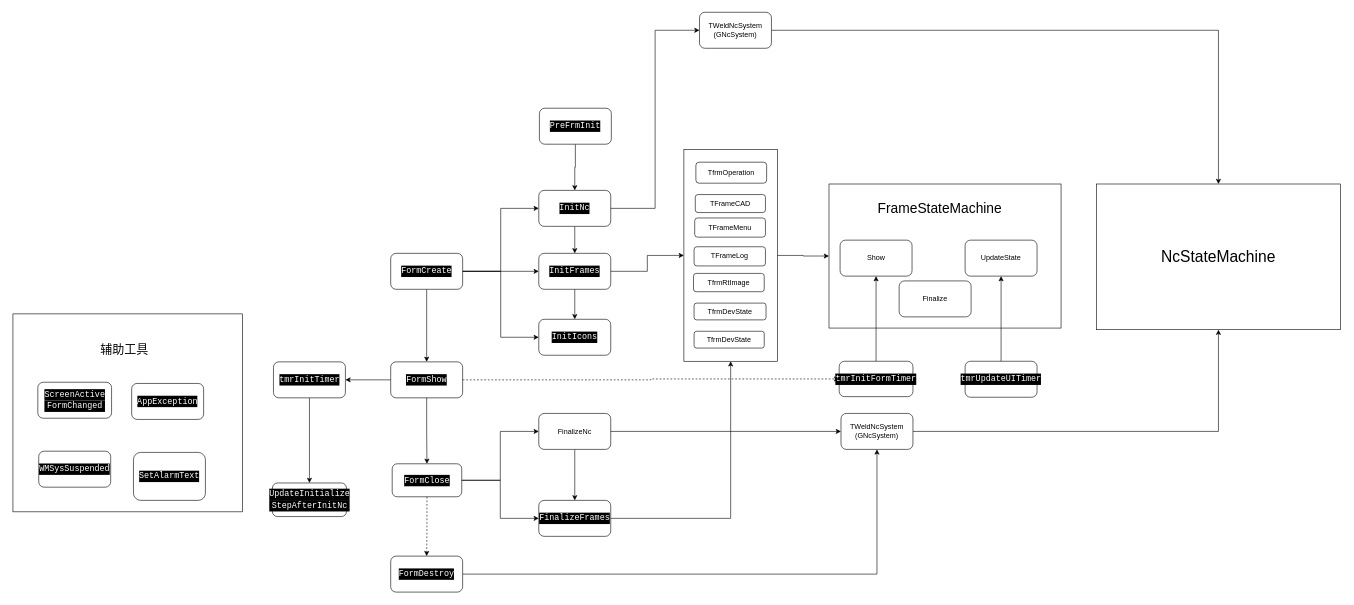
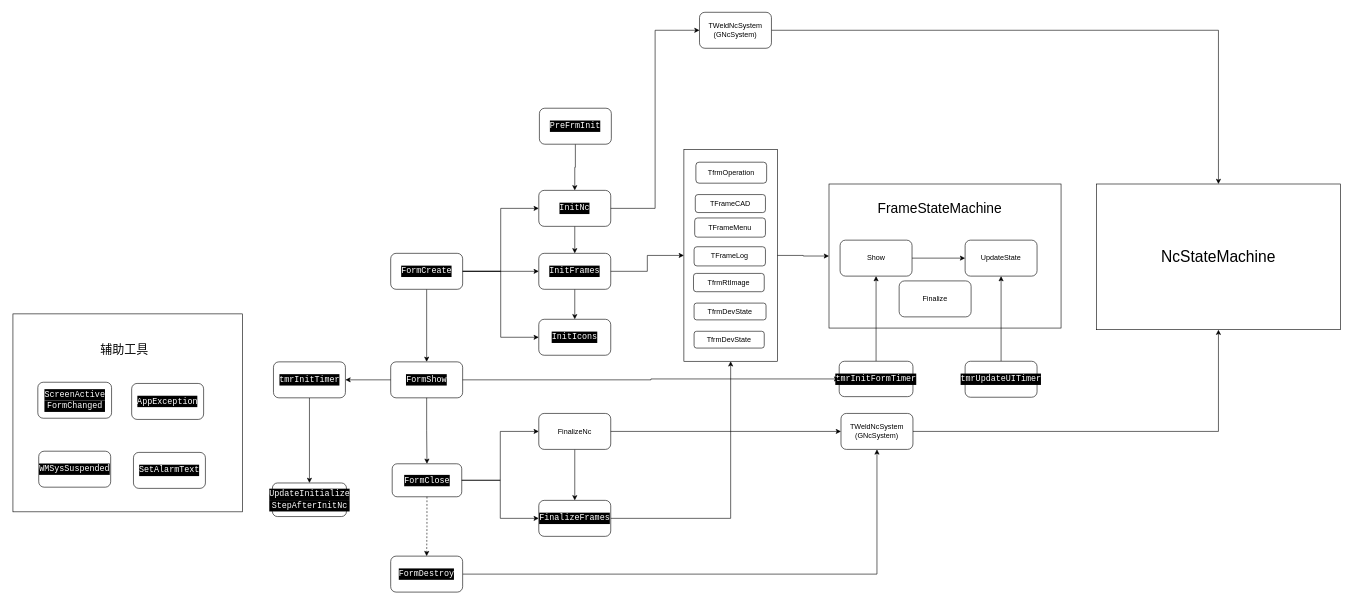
  <mxCell id="0" />
  <mxCell id="1" parent="0" />
  <mxCell id="2" value="" style="rounded=0;whiteSpace=wrap;html=1;" vertex="1" parent="1"><mxGeometry x="1381" y="306.37" width="387" height="240.25" as="geometry" /></mxCell>
  <mxCell id="3" style="edgeStyle=orthogonalEdgeStyle;rounded=0;orthogonalLoop=1;jettySize=auto;html=1;exitX=1;exitY=0.5;exitDx=0;exitDy=0;entryX=0.5;entryY=1;entryDx=0;entryDy=0;" edge="1" parent="1" source="4" target="53"><mxGeometry relative="1" as="geometry" /></mxCell>
  <mxCell id="4" value="&lt;div style=&quot;color: rgb(255, 255, 255); background-color: rgb(0, 0, 0); font-family: Consolas, &amp;quot;Courier New&amp;quot;, monospace; font-size: 14px; line-height: 19px;&quot;&gt;FormDestroy&lt;/div&gt;" style="rounded=1;whiteSpace=wrap;html=1;" vertex="1" parent="1"><mxGeometry x="650" y="927" width="120" height="60" as="geometry" /></mxCell>
  <mxCell id="5" style="edgeStyle=orthogonalEdgeStyle;rounded=0;orthogonalLoop=1;jettySize=auto;html=1;exitX=0.5;exitY=0;exitDx=0;exitDy=0;entryX=0.5;entryY=1;entryDx=0;entryDy=0;" edge="1" parent="1" source="6" target="40"><mxGeometry relative="1" as="geometry" /></mxCell>
  <mxCell id="6" value="&lt;div style=&quot;color: rgb(255, 255, 255); background-color: rgb(0, 0, 0); font-family: Consolas, &amp;quot;Courier New&amp;quot;, monospace; font-size: 14px; line-height: 19px;&quot;&gt;tmrInitFormTimer&lt;/div&gt;" style="rounded=1;whiteSpace=wrap;html=1;movable=1;resizable=1;rotatable=1;deletable=1;editable=1;locked=0;connectable=1;" vertex="1" parent="1"><mxGeometry x="1398" y="602" width="123" height="59" as="geometry" /></mxCell>
  <mxCell id="7" style="edgeStyle=orthogonalEdgeStyle;rounded=0;orthogonalLoop=1;jettySize=auto;html=1;exitX=0.5;exitY=0;exitDx=0;exitDy=0;entryX=0.5;entryY=1;entryDx=0;entryDy=0;" edge="1" parent="1" source="8" target="41"><mxGeometry relative="1" as="geometry" /></mxCell>
  <mxCell id="8" value="&lt;div style=&quot;color: rgb(255, 255, 255); background-color: rgb(0, 0, 0); font-family: Consolas, &amp;quot;Courier New&amp;quot;, monospace; font-size: 14px; line-height: 19px;&quot;&gt;tmrUpdateUITimer&lt;/div&gt;" style="rounded=1;whiteSpace=wrap;html=1;movable=1;resizable=1;rotatable=1;deletable=1;editable=1;locked=0;connectable=1;" vertex="1" parent="1"><mxGeometry x="1608" y="602" width="120" height="60" as="geometry" /></mxCell>
  <mxCell id="9" style="edgeStyle=orthogonalEdgeStyle;rounded=0;orthogonalLoop=1;jettySize=auto;html=1;exitX=0.5;exitY=1;exitDx=0;exitDy=0;entryX=0.5;entryY=0;entryDx=0;entryDy=0;" edge="1" parent="1" source="10" target="11"><mxGeometry relative="1" as="geometry" /></mxCell>
  <mxCell id="10" value="&lt;div style=&quot;color: rgb(255, 255, 255); background-color: rgb(0, 0, 0); font-family: Consolas, &amp;quot;Courier New&amp;quot;, monospace; font-size: 14px; line-height: 19px;&quot;&gt;tmrInitTimer&lt;/div&gt;" style="rounded=1;whiteSpace=wrap;html=1;movable=1;resizable=1;rotatable=1;deletable=1;editable=1;locked=0;connectable=1;" vertex="1" parent="1"><mxGeometry x="454.5" y="603" width="120" height="60" as="geometry" /></mxCell>
  <mxCell id="11" value="&lt;div style=&quot;color: rgb(255, 255, 255); background-color: rgb(0, 0, 0); font-family: Consolas, &amp;quot;Courier New&amp;quot;, monospace; font-size: 14px; line-height: 19px;&quot;&gt;UpdateInitialize&lt;/div&gt;&lt;div style=&quot;color: rgb(255, 255, 255); background-color: rgb(0, 0, 0); font-family: Consolas, &amp;quot;Courier New&amp;quot;, monospace; font-size: 14px; line-height: 19px;&quot;&gt;StepAfterInitNc&lt;/div&gt;" style="rounded=1;whiteSpace=wrap;html=1;" vertex="1" parent="1"><mxGeometry x="452.75" y="805" width="123.5" height="56" as="geometry" /></mxCell>
  <mxCell id="12" value="" style="group" vertex="1" connectable="0" parent="1"><mxGeometry x="650" y="317" width="367" height="318" as="geometry" /></mxCell>
  <mxCell id="13" style="edgeStyle=orthogonalEdgeStyle;rounded=0;orthogonalLoop=1;jettySize=auto;html=1;exitX=0.5;exitY=1;exitDx=0;exitDy=0;entryX=0.5;entryY=0;entryDx=0;entryDy=0;" edge="1" parent="12" source="14" target="19"><mxGeometry relative="1" as="geometry" /></mxCell>
  <mxCell id="14" value="&lt;div style=&quot;color: rgb(255, 255, 255); background-color: rgb(0, 0, 0); font-family: Consolas, &amp;quot;Courier New&amp;quot;, monospace; font-size: 14px; line-height: 19px;&quot;&gt;InitNc&lt;/div&gt;" style="rounded=1;whiteSpace=wrap;html=1;" vertex="1" parent="12"><mxGeometry x="247" width="120" height="60" as="geometry" /></mxCell>
  <mxCell id="15" style="edgeStyle=orthogonalEdgeStyle;rounded=0;orthogonalLoop=1;jettySize=auto;html=1;exitX=1;exitY=0.5;exitDx=0;exitDy=0;entryX=0;entryY=0.5;entryDx=0;entryDy=0;" edge="1" parent="12" source="17" target="14"><mxGeometry relative="1" as="geometry" /></mxCell>
  <mxCell id="16" style="edgeStyle=orthogonalEdgeStyle;rounded=0;orthogonalLoop=1;jettySize=auto;html=1;exitX=0.5;exitY=1;exitDx=0;exitDy=0;" edge="1" parent="12" source="17" target="23"><mxGeometry relative="1" as="geometry" /></mxCell>
  <mxCell id="17" value="&lt;div style=&quot;color: rgb(255, 255, 255); background-color: rgb(0, 0, 0); font-family: Consolas, &amp;quot;Courier New&amp;quot;, monospace; font-size: 14px; line-height: 19px;&quot;&gt;FormCreate&lt;/div&gt;" style="rounded=1;whiteSpace=wrap;html=1;" vertex="1" parent="12"><mxGeometry y="105" width="120" height="60" as="geometry" /></mxCell>
  <mxCell id="18" style="edgeStyle=orthogonalEdgeStyle;rounded=0;orthogonalLoop=1;jettySize=auto;html=1;exitX=0.5;exitY=1;exitDx=0;exitDy=0;" edge="1" parent="12" source="19" target="21"><mxGeometry relative="1" as="geometry" /></mxCell>
  <mxCell id="19" value="&lt;div style=&quot;color: rgb(255, 255, 255); background-color: rgb(0, 0, 0); font-family: Consolas, &amp;quot;Courier New&amp;quot;, monospace; font-size: 14px; line-height: 19px;&quot;&gt;InitFrames&lt;/div&gt;" style="rounded=1;whiteSpace=wrap;html=1;" vertex="1" parent="12"><mxGeometry x="247" y="105" width="120" height="60" as="geometry" /></mxCell>
  <mxCell id="20" style="edgeStyle=orthogonalEdgeStyle;rounded=0;orthogonalLoop=1;jettySize=auto;html=1;exitX=1;exitY=0.5;exitDx=0;exitDy=0;entryX=0;entryY=0.5;entryDx=0;entryDy=0;" edge="1" parent="12" source="17" target="19"><mxGeometry relative="1" as="geometry" /></mxCell>
  <mxCell id="21" value="&lt;div style=&quot;color: rgb(255, 255, 255); background-color: rgb(0, 0, 0); font-family: Consolas, &amp;quot;Courier New&amp;quot;, monospace; font-size: 14px; line-height: 19px;&quot;&gt;InitIcons&lt;/div&gt;" style="rounded=1;whiteSpace=wrap;html=1;" vertex="1" parent="12"><mxGeometry x="247" y="215" width="120" height="60" as="geometry" /></mxCell>
  <mxCell id="22" style="edgeStyle=orthogonalEdgeStyle;rounded=0;orthogonalLoop=1;jettySize=auto;html=1;exitX=1;exitY=0.5;exitDx=0;exitDy=0;entryX=0;entryY=0.5;entryDx=0;entryDy=0;" edge="1" parent="12" source="17" target="21"><mxGeometry relative="1" as="geometry" /></mxCell>
  <mxCell id="23" value="&lt;div style=&quot;color: rgb(255, 255, 255); background-color: rgb(0, 0, 0); font-family: Consolas, &amp;quot;Courier New&amp;quot;, monospace; font-size: 14px; line-height: 19px;&quot;&gt;FormShow&lt;/div&gt;" style="rounded=1;whiteSpace=wrap;html=1;" vertex="1" parent="12"><mxGeometry y="286" width="120" height="60" as="geometry" /></mxCell>
  <mxCell id="24" style="edgeStyle=orthogonalEdgeStyle;rounded=0;orthogonalLoop=1;jettySize=auto;html=1;exitX=0.5;exitY=1;exitDx=0;exitDy=0;entryX=0.5;entryY=0;entryDx=0;entryDy=0;" edge="1" parent="1" source="25" target="14"><mxGeometry relative="1" as="geometry" /></mxCell>
  <mxCell id="25" value="&lt;div style=&quot;color: rgb(255, 255, 255); background-color: rgb(0, 0, 0); font-family: Consolas, &amp;quot;Courier New&amp;quot;, monospace; font-size: 14px; line-height: 19px;&quot;&gt;PreFrmInit&lt;/div&gt;" style="rounded=1;whiteSpace=wrap;html=1;" vertex="1" parent="1"><mxGeometry x="898" y="180" width="120" height="60" as="geometry" /></mxCell>
  <mxCell id="26" style="edgeStyle=orthogonalEdgeStyle;rounded=0;orthogonalLoop=1;jettySize=auto;html=1;exitX=1;exitY=0.5;exitDx=0;exitDy=0;entryX=0.5;entryY=0;entryDx=0;entryDy=0;" edge="1" parent="1" source="27" target="56"><mxGeometry relative="1" as="geometry" /></mxCell>
  <mxCell id="27" value="TWeldNcSystem&lt;br&gt;(GNcSystem)" style="rounded=1;whiteSpace=wrap;html=1;" vertex="1" parent="1"><mxGeometry x="1165" y="20" width="120" height="60" as="geometry" /></mxCell>
  <mxCell id="28" style="edgeStyle=orthogonalEdgeStyle;rounded=0;orthogonalLoop=1;jettySize=auto;html=1;exitX=1;exitY=0.5;exitDx=0;exitDy=0;entryX=0;entryY=0.5;entryDx=0;entryDy=0;" edge="1" parent="1" source="14" target="27"><mxGeometry relative="1" as="geometry" /></mxCell>
  <mxCell id="29" value="" style="group" vertex="1" connectable="0" parent="1"><mxGeometry x="1155" y="270" width="140" height="332" as="geometry" /></mxCell>
  <mxCell id="30" value="" style="rounded=0;whiteSpace=wrap;html=1;" vertex="1" parent="29"><mxGeometry x="-16" y="-21" width="156" height="353" as="geometry" /></mxCell>
  <mxCell id="31" value="TfrmOperation" style="rounded=1;whiteSpace=wrap;html=1;" vertex="1" parent="29"><mxGeometry x="4" width="118" height="35" as="geometry" /></mxCell>
  <mxCell id="32" value="TFrameCAD" style="rounded=1;whiteSpace=wrap;html=1;" vertex="1" parent="29"><mxGeometry x="3" y="54" width="117" height="30" as="geometry" /></mxCell>
  <mxCell id="33" value="TfrmDevState" style="rounded=1;whiteSpace=wrap;html=1;" vertex="1" parent="29"><mxGeometry x="1" y="235" width="120" height="28" as="geometry" /></mxCell>
  <mxCell id="34" value="TfrmRtImage" style="rounded=1;whiteSpace=wrap;html=1;" vertex="1" parent="29"><mxGeometry y="185.5" width="118" height="30.5" as="geometry" /></mxCell>
  <mxCell id="35" value="TfrmDevState" style="rounded=1;whiteSpace=wrap;html=1;" vertex="1" parent="29"><mxGeometry x="1" y="282" width="117" height="28" as="geometry" /></mxCell>
  <mxCell id="36" value="TFrameLog" style="rounded=1;whiteSpace=wrap;html=1;" vertex="1" parent="29"><mxGeometry x="1" y="141" width="119" height="32" as="geometry" /></mxCell>
  <mxCell id="37" value="TFrameMenu" style="rounded=1;whiteSpace=wrap;html=1;" vertex="1" parent="29"><mxGeometry x="2" y="93" width="118" height="32" as="geometry" /></mxCell>
  <mxCell id="38" style="edgeStyle=orthogonalEdgeStyle;rounded=0;orthogonalLoop=1;jettySize=auto;html=1;exitX=1;exitY=0.5;exitDx=0;exitDy=0;entryX=0;entryY=0.5;entryDx=0;entryDy=0;" edge="1" parent="1" source="19" target="30"><mxGeometry relative="1" as="geometry" /></mxCell>
+ <mxCell id="39" style="edgeStyle=orthogonalEdgeStyle;rounded=0;orthogonalLoop=1;jettySize=auto;html=1;exitX=1;exitY=0.5;exitDx=0;exitDy=0;entryX=0;entryY=0.5;entryDx=0;entryDy=0;" edge="1" parent="1" source="40" target="41"><mxGeometry relative="1" as="geometry" /></mxCell>
  <mxCell id="40" value="Show" style="rounded=1;whiteSpace=wrap;html=1;" vertex="1" parent="1"><mxGeometry x="1399.5" y="400" width="120" height="60" as="geometry" /></mxCell>
  <mxCell id="41" value="UpdateState" style="rounded=1;whiteSpace=wrap;html=1;" vertex="1" parent="1"><mxGeometry x="1608" y="400" width="120" height="60" as="geometry" /></mxCell>
  <mxCell id="42" value="" style="group" vertex="1" connectable="0" parent="1"><mxGeometry x="652.5" y="689" width="364.5" height="205" as="geometry" /></mxCell>
  <mxCell id="43" value="&lt;div style=&quot;font-family: Consolas, &amp;quot;Courier New&amp;quot;, monospace; font-size: 14px; line-height: 19px;&quot;&gt;&lt;div style=&quot;color: rgb(255, 255, 255); background-color: rgb(0, 0, 0); line-height: 19px;&quot;&gt;FormClose&lt;/div&gt;&lt;/div&gt;" style="rounded=1;whiteSpace=wrap;html=1;" vertex="1" parent="42"><mxGeometry y="84" width="116" height="55" as="geometry" /></mxCell>
  <mxCell id="44" value="&lt;div style=&quot;color: rgb(255, 255, 255); background-color: rgb(0, 0, 0); font-family: Consolas, &amp;quot;Courier New&amp;quot;, monospace; font-size: 14px; line-height: 19px;&quot;&gt;FinalizeFrames&lt;/div&gt;" style="rounded=1;whiteSpace=wrap;html=1;" vertex="1" parent="42"><mxGeometry x="244.5" y="145" width="120" height="60" as="geometry" /></mxCell>
  <mxCell id="45" style="edgeStyle=orthogonalEdgeStyle;rounded=0;orthogonalLoop=1;jettySize=auto;html=1;exitX=1;exitY=0.5;exitDx=0;exitDy=0;entryX=0;entryY=0.5;entryDx=0;entryDy=0;" edge="1" parent="42" source="43" target="44"><mxGeometry relative="1" as="geometry" /></mxCell>
  <mxCell id="46" style="edgeStyle=orthogonalEdgeStyle;rounded=0;orthogonalLoop=1;jettySize=auto;html=1;exitX=0.5;exitY=1;exitDx=0;exitDy=0;" edge="1" parent="42" source="47" target="44"><mxGeometry relative="1" as="geometry" /></mxCell>
  <mxCell id="47" value="FinalizeNc" style="rounded=1;whiteSpace=wrap;html=1;" vertex="1" parent="42"><mxGeometry x="244.5" width="120" height="60" as="geometry" /></mxCell>
  <mxCell id="48" style="edgeStyle=orthogonalEdgeStyle;rounded=0;orthogonalLoop=1;jettySize=auto;html=1;exitX=1;exitY=0.5;exitDx=0;exitDy=0;entryX=0;entryY=0.5;entryDx=0;entryDy=0;" edge="1" parent="42" source="43" target="47"><mxGeometry relative="1" as="geometry" /></mxCell>
  <mxCell id="49" value="Finalize" style="rounded=1;whiteSpace=wrap;html=1;" vertex="1" parent="1"><mxGeometry x="1498" y="468" width="120" height="60" as="geometry" /></mxCell>
  <mxCell id="50" style="edgeStyle=orthogonalEdgeStyle;rounded=0;orthogonalLoop=1;jettySize=auto;html=1;exitX=1;exitY=0.5;exitDx=0;exitDy=0;entryX=0;entryY=0.5;entryDx=0;entryDy=0;" edge="1" parent="1" source="30" target="2"><mxGeometry relative="1" as="geometry" /></mxCell>
  <mxCell id="51" style="edgeStyle=orthogonalEdgeStyle;rounded=0;orthogonalLoop=1;jettySize=auto;html=1;exitX=0.5;exitY=1;exitDx=0;exitDy=0;entryX=0.5;entryY=0;entryDx=0;entryDy=0;" edge="1" parent="1" source="23" target="43"><mxGeometry relative="1" as="geometry" /></mxCell>
  <mxCell id="52" style="edgeStyle=orthogonalEdgeStyle;rounded=0;orthogonalLoop=1;jettySize=auto;html=1;exitX=1;exitY=0.5;exitDx=0;exitDy=0;" edge="1" parent="1" source="53" target="56"><mxGeometry relative="1" as="geometry" /></mxCell>
  <mxCell id="53" value="TWeldNcSystem&lt;br&gt;(GNcSystem)" style="rounded=1;whiteSpace=wrap;html=1;" vertex="1" parent="1"><mxGeometry x="1401" y="689" width="120" height="60" as="geometry" /></mxCell>
  <mxCell id="54" style="edgeStyle=orthogonalEdgeStyle;rounded=0;orthogonalLoop=1;jettySize=auto;html=1;exitX=1;exitY=0.5;exitDx=0;exitDy=0;" edge="1" parent="1" source="47" target="53"><mxGeometry relative="1" as="geometry" /></mxCell>
  <mxCell id="55" style="edgeStyle=orthogonalEdgeStyle;rounded=0;orthogonalLoop=1;jettySize=auto;html=1;exitX=1;exitY=0.5;exitDx=0;exitDy=0;entryX=0.5;entryY=1;entryDx=0;entryDy=0;" edge="1" parent="1" source="44" target="30"><mxGeometry relative="1" as="geometry" /></mxCell>
  <mxCell id="56" value="&lt;font style=&quot;font-size: 26px;&quot;&gt;NcStateMachine&lt;/font&gt;" style="rounded=0;whiteSpace=wrap;html=1;" vertex="1" parent="1"><mxGeometry x="1827" y="306.37" width="407" height="243" as="geometry" /></mxCell>
  <mxCell id="57" value="&lt;font style=&quot;font-size: 23px;&quot;&gt;FrameStateMachine&lt;/font&gt;" style="text;html=1;strokeColor=none;fillColor=none;align=center;verticalAlign=middle;whiteSpace=wrap;rounded=0;" vertex="1" parent="1"><mxGeometry x="1536" y="333" width="60" height="30" as="geometry" /></mxCell>
  <mxCell id="58" style="edgeStyle=orthogonalEdgeStyle;rounded=0;orthogonalLoop=1;jettySize=auto;html=1;exitX=0;exitY=0.5;exitDx=0;exitDy=0;" edge="1" parent="1" source="23" target="10"><mxGeometry relative="1" as="geometry" /></mxCell>
- <mxCell id="59" style="edgeStyle=orthogonalEdgeStyle;rounded=0;orthogonalLoop=1;jettySize=auto;html=1;exitX=1;exitY=0.5;exitDx=0;exitDy=0;entryX=0;entryY=0.5;entryDx=0;entryDy=0;dashed=1;" edge="1" parent="1" source="23" target="6"><mxGeometry relative="1" as="geometry" /></mxCell>
+ <mxCell id="59" style="edgeStyle=orthogonalEdgeStyle;rounded=0;orthogonalLoop=1;jettySize=auto;html=1;exitX=1;exitY=0.5;exitDx=0;exitDy=0;entryX=0;entryY=0.5;entryDx=0;entryDy=0;" edge="1" parent="1" source="23" target="6"><mxGeometry relative="1" as="geometry" /></mxCell>
  <mxCell id="60" style="edgeStyle=orthogonalEdgeStyle;rounded=0;orthogonalLoop=1;jettySize=auto;html=1;exitX=0.5;exitY=1;exitDx=0;exitDy=0;entryX=0.5;entryY=0;entryDx=0;entryDy=0;dashed=1;" edge="1" parent="1" source="43" target="4"><mxGeometry relative="1" as="geometry" /></mxCell>
  <mxCell id="61" value="" style="group" vertex="1" connectable="0" parent="1"><mxGeometry x="20" y="523" width="383" height="330.13" as="geometry" /></mxCell>
  <mxCell id="62" value="" style="rounded=0;whiteSpace=wrap;html=1;" vertex="1" parent="61"><mxGeometry width="383" height="330.13" as="geometry" /></mxCell>
  <mxCell id="63" value="&lt;div style=&quot;color: rgb(255, 255, 255); background-color: rgb(0, 0, 0); font-family: Consolas, &amp;quot;Courier New&amp;quot;, monospace; font-size: 14px; line-height: 19px;&quot;&gt;WMSysSuspended&lt;/div&gt;" style="rounded=1;whiteSpace=wrap;html=1;" vertex="1" parent="61"><mxGeometry x="43" y="229" width="120" height="60" as="geometry" /></mxCell>
  <mxCell id="64" value="&lt;div style=&quot;color: rgb(255, 255, 255); background-color: rgb(0, 0, 0); font-family: Consolas, &amp;quot;Courier New&amp;quot;, monospace; font-size: 14px; line-height: 19px;&quot;&gt;AppException&lt;/div&gt;" style="rounded=1;whiteSpace=wrap;html=1;" vertex="1" parent="61"><mxGeometry x="198" y="116" width="120" height="60" as="geometry" /></mxCell>
  <mxCell id="65" value="&lt;div style=&quot;color: rgb(255, 255, 255); background-color: rgb(0, 0, 0); font-family: Consolas, &amp;quot;Courier New&amp;quot;, monospace; font-size: 14px; line-height: 19px;&quot;&gt;ScreenActive&lt;/div&gt;&lt;div style=&quot;color: rgb(255, 255, 255); background-color: rgb(0, 0, 0); font-family: Consolas, &amp;quot;Courier New&amp;quot;, monospace; font-size: 14px; line-height: 19px;&quot;&gt;FormChanged&lt;/div&gt;" style="rounded=1;whiteSpace=wrap;html=1;" vertex="1" parent="61"><mxGeometry x="41.5" y="114" width="123" height="60" as="geometry" /></mxCell>
- <mxCell id="66" value="&lt;div style=&quot;color: rgb(255, 255, 255); background-color: rgb(0, 0, 0); font-family: Consolas, &amp;quot;Courier New&amp;quot;, monospace; font-size: 14px; line-height: 19px;&quot;&gt;SetAlarmText&lt;/div&gt;" style="rounded=1;whiteSpace=wrap;html=1;" vertex="1" parent="61"><mxGeometry x="201" y="231" width="120" height="80" as="geometry" /></mxCell>
+ <mxCell id="66" value="&lt;div style=&quot;color: rgb(255, 255, 255); background-color: rgb(0, 0, 0); font-family: Consolas, &amp;quot;Courier New&amp;quot;, monospace; font-size: 14px; line-height: 19px;&quot;&gt;SetAlarmText&lt;/div&gt;" style="rounded=1;whiteSpace=wrap;html=1;" vertex="1" parent="61"><mxGeometry x="201" y="231" width="120" height="60" as="geometry" /></mxCell>
  <mxCell id="67" value="&lt;font style=&quot;font-size: 20px;&quot;&gt;辅助工具&lt;/font&gt;" style="text;html=1;strokeColor=none;fillColor=none;align=center;verticalAlign=middle;whiteSpace=wrap;rounded=0;" vertex="1" parent="61"><mxGeometry x="106" y="43" width="160" height="34" as="geometry" /></mxCell>
